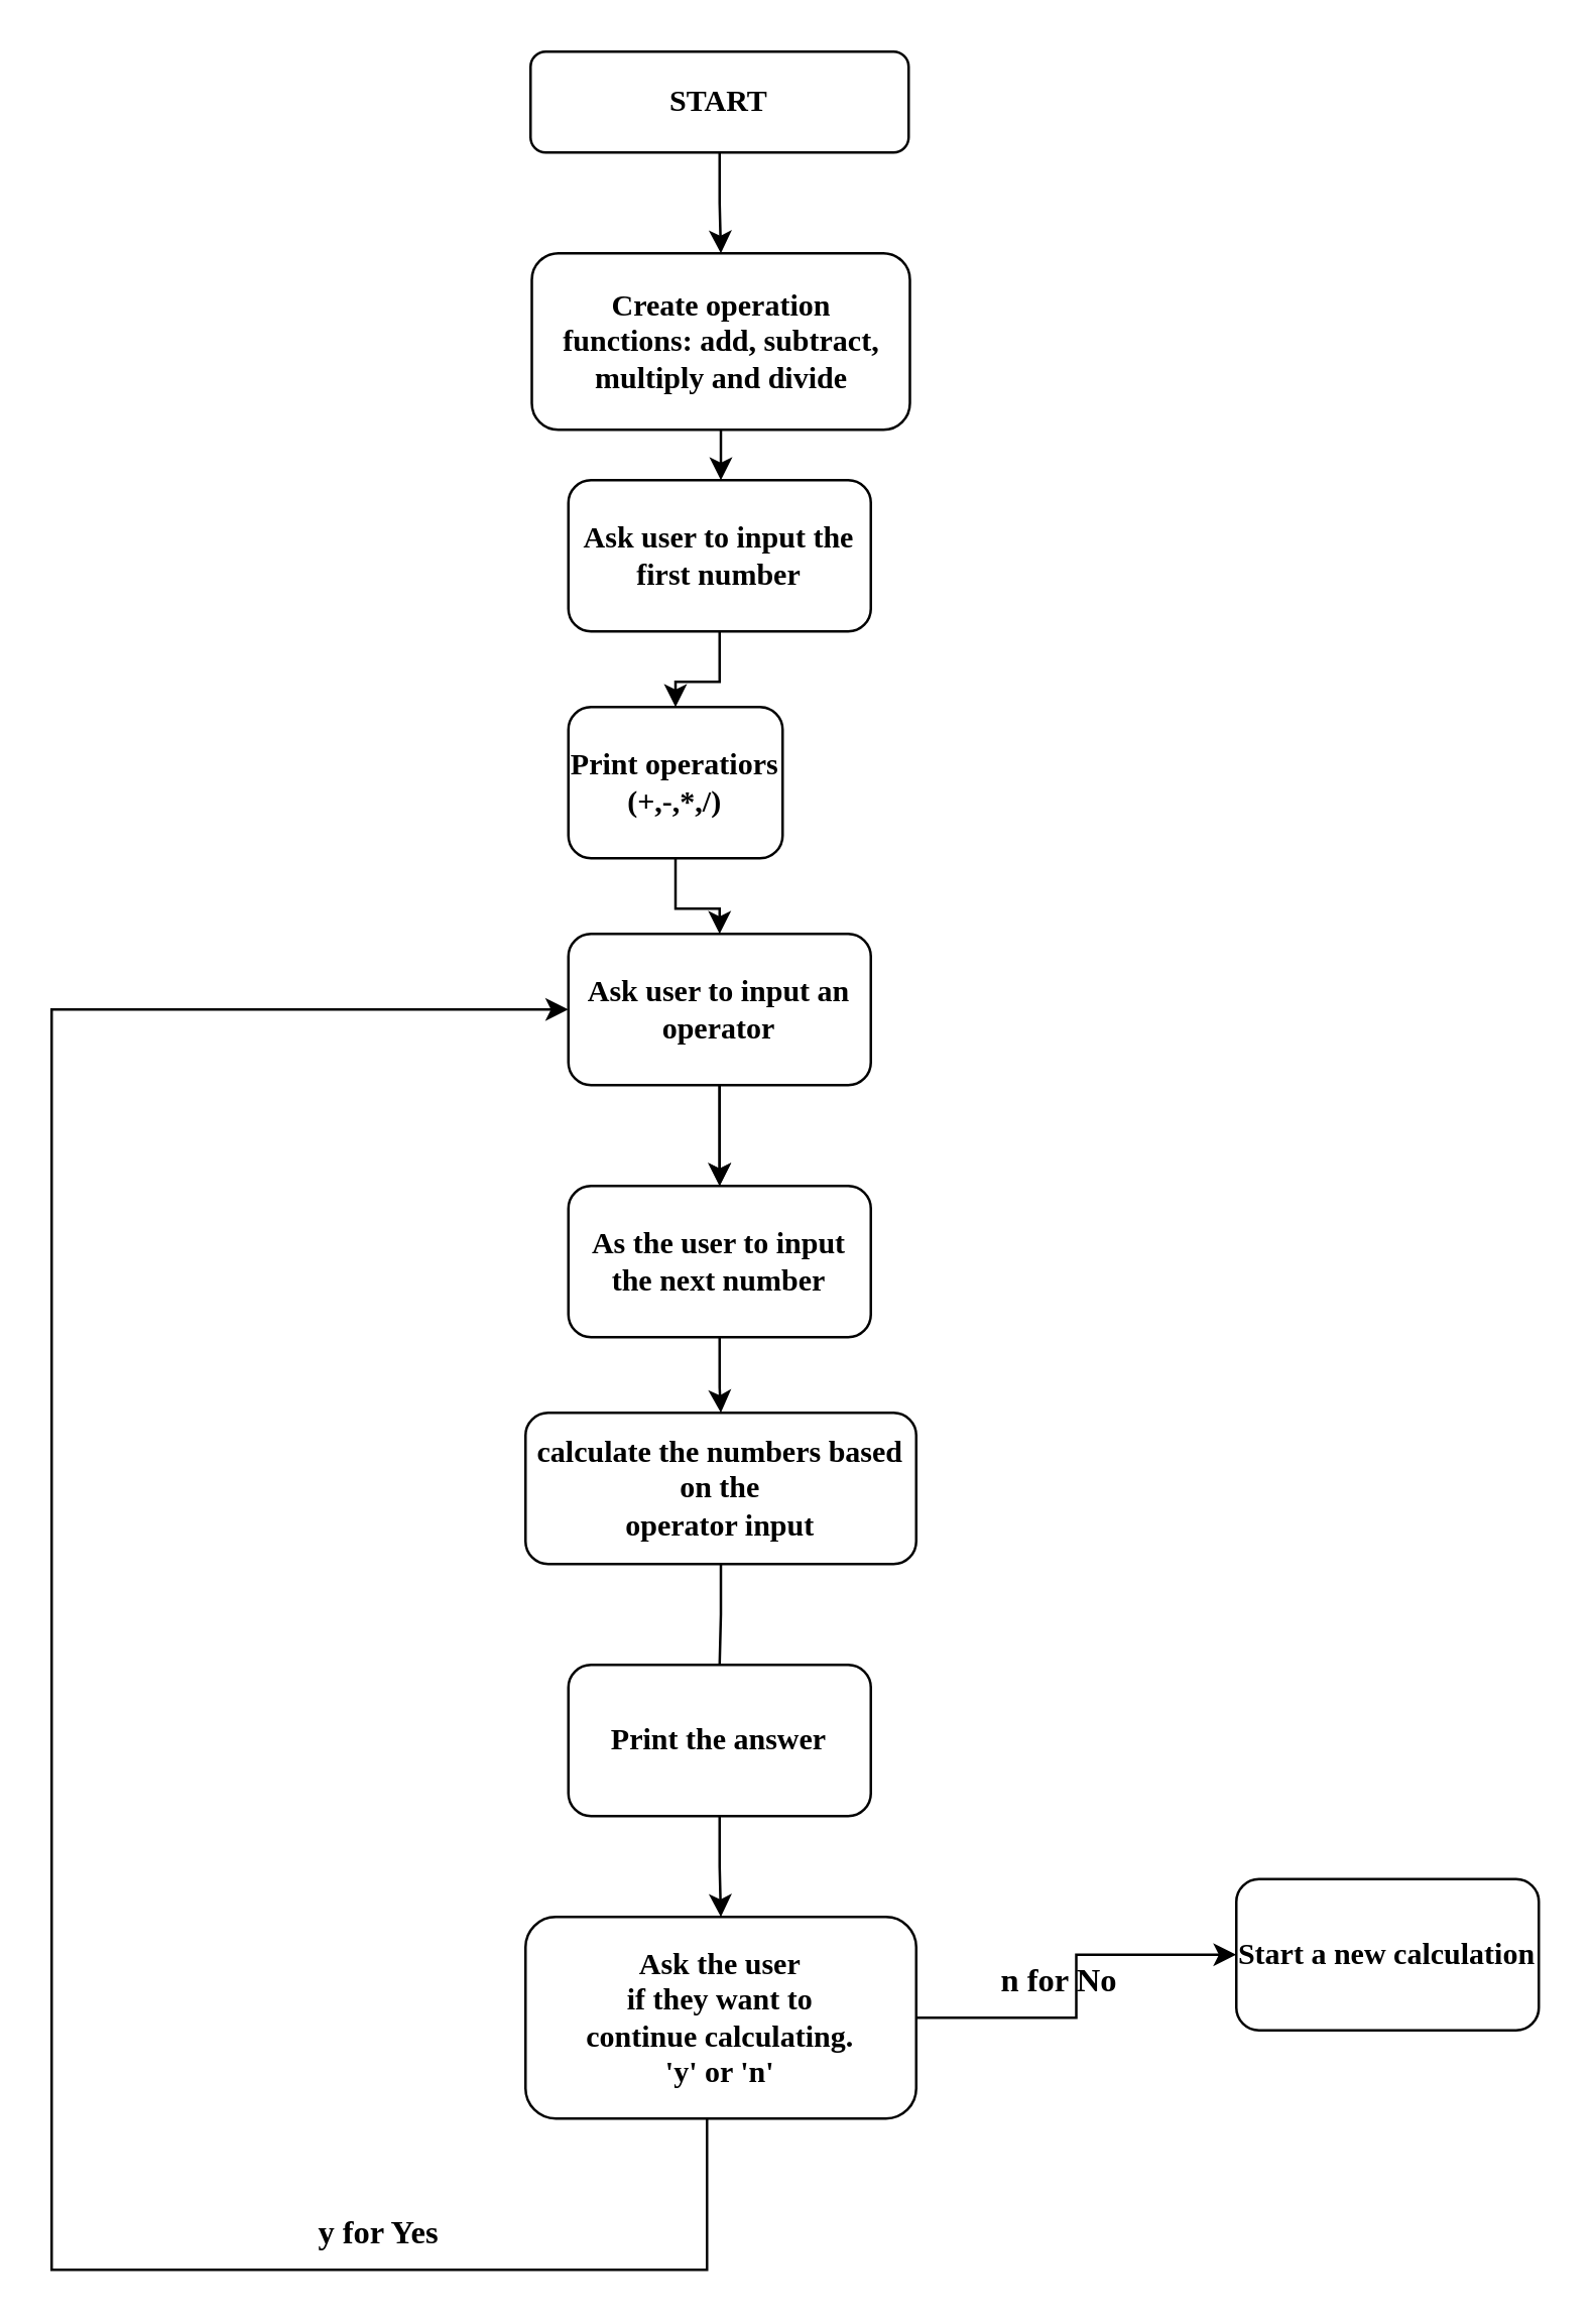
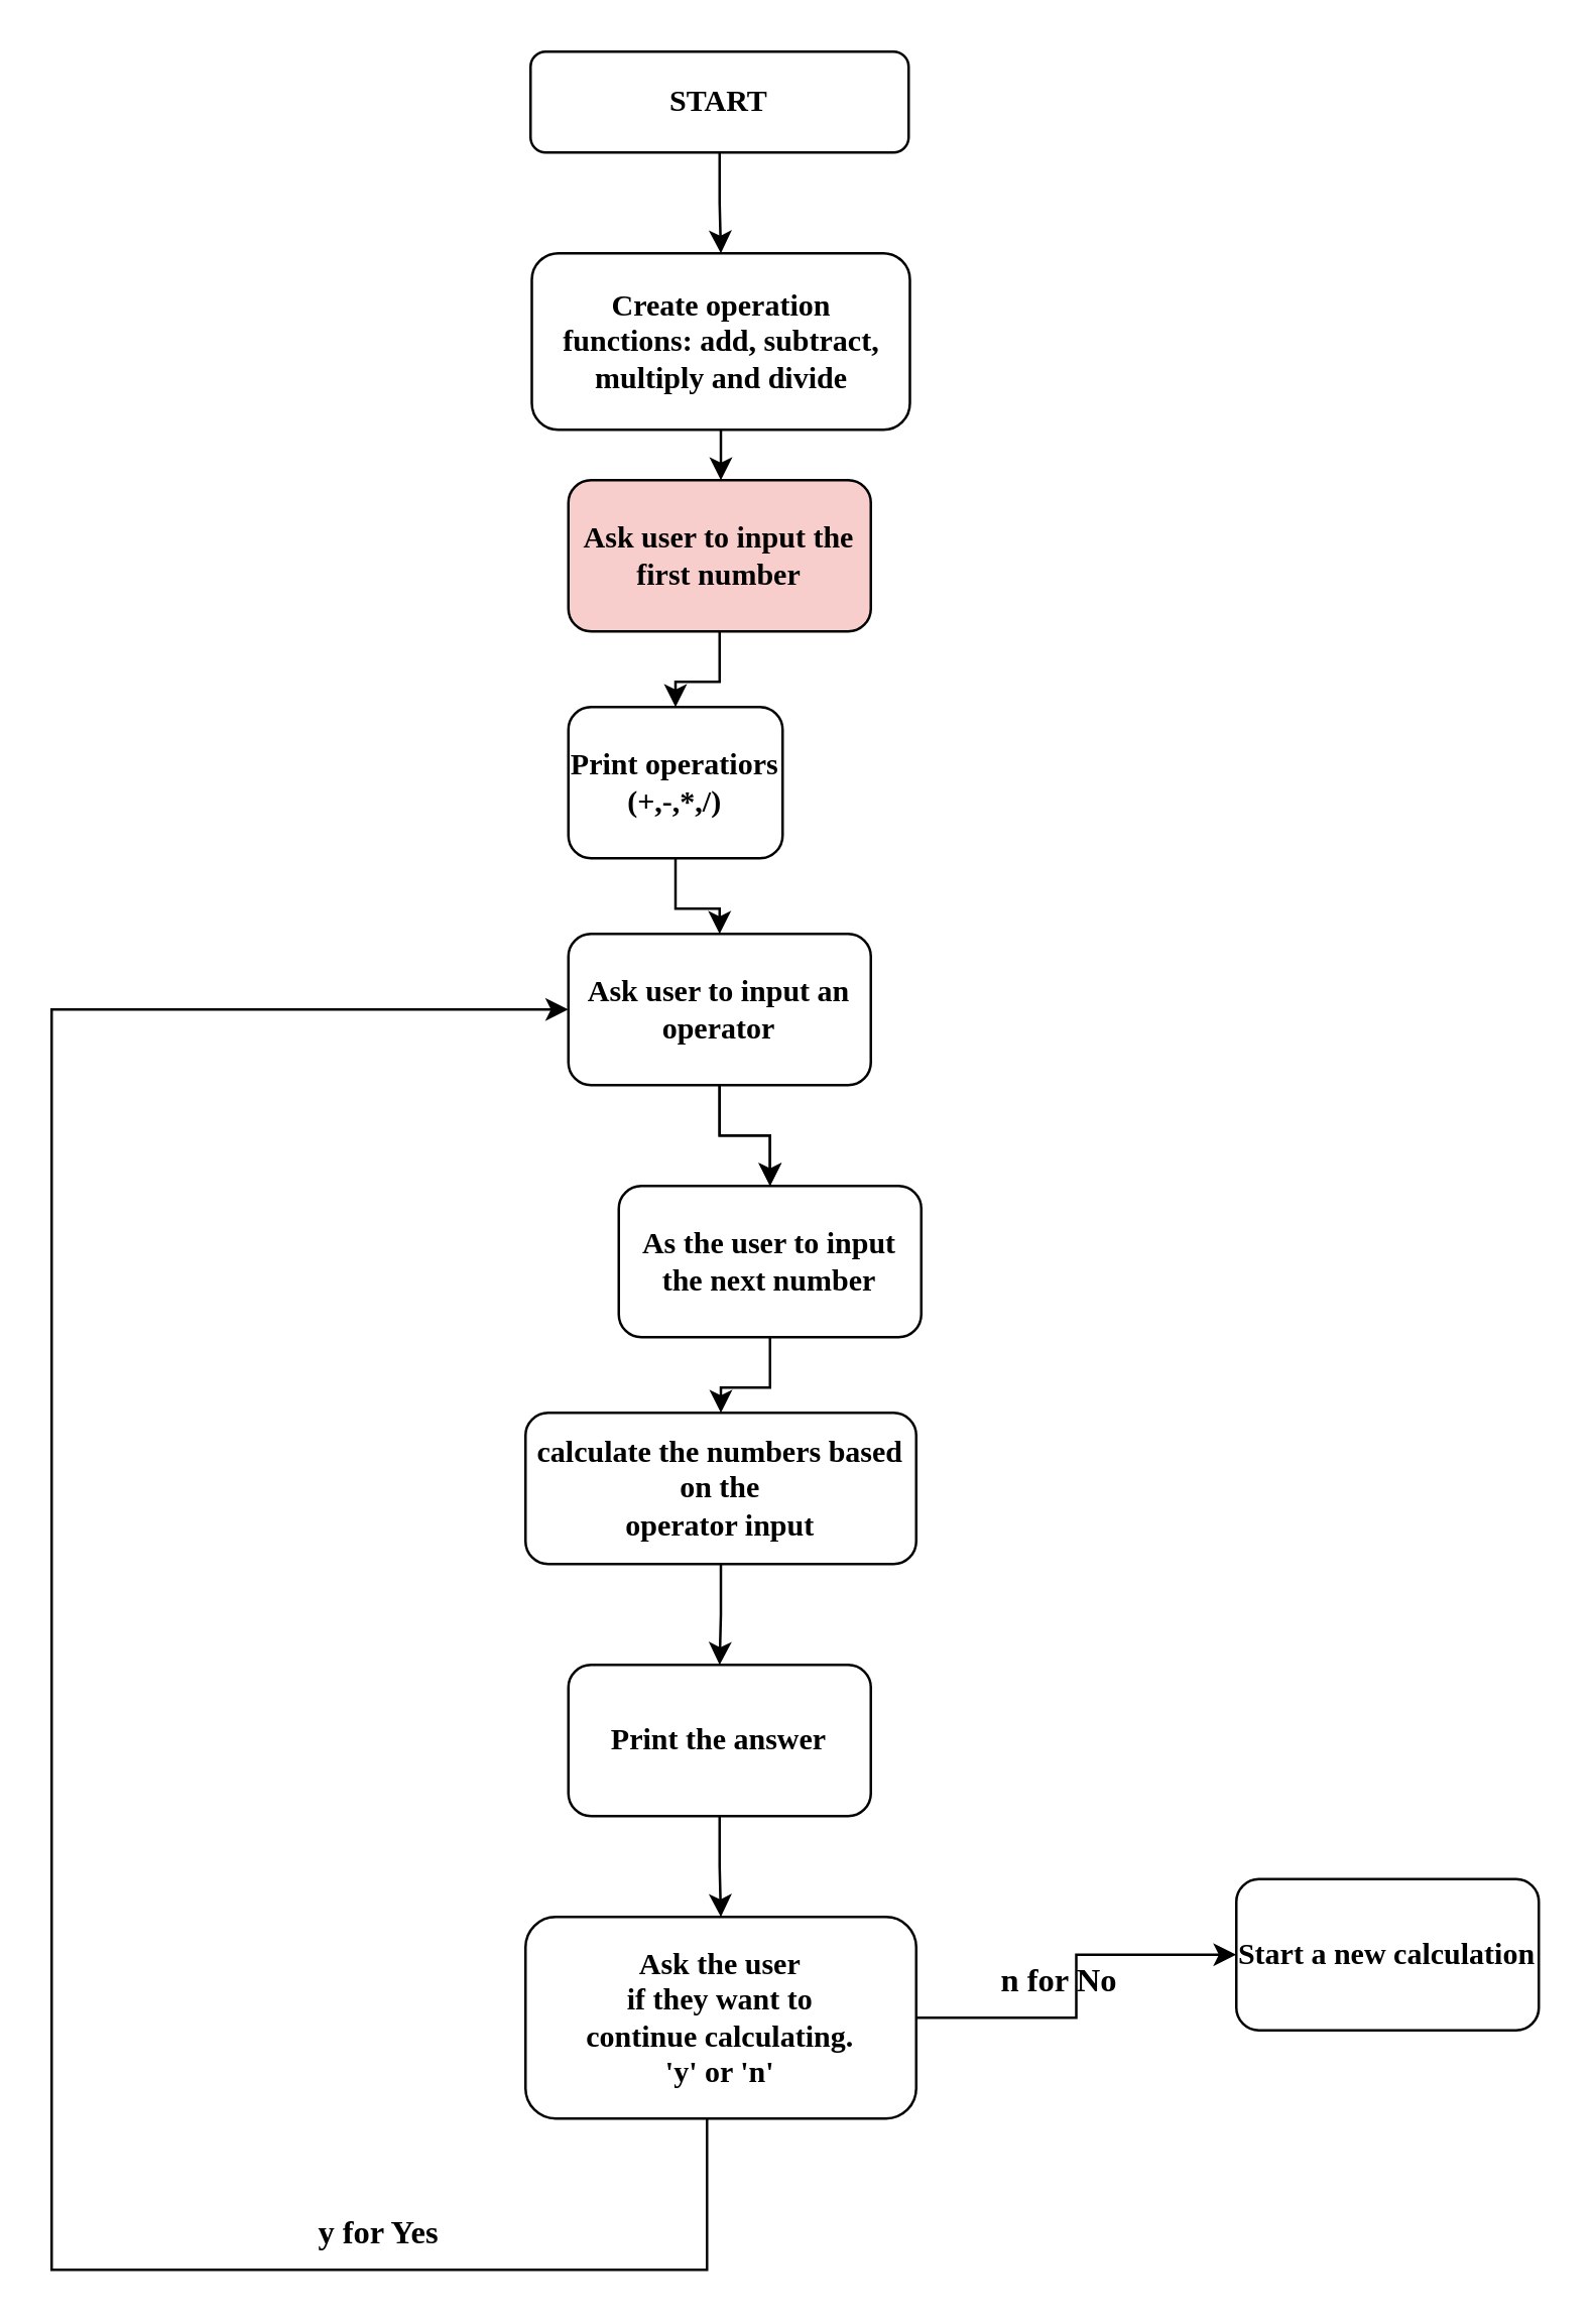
  <mxCell id="0" />
  <mxCell id="1" parent="0" />
  <mxCell id="2" style="edgeStyle=orthogonalEdgeStyle;rounded=0;orthogonalLoop=1;jettySize=auto;html=1;entryX=0.5;entryY=0;entryDx=0;entryDy=0;" parent="1" source="3" target="5" edge="1"><mxGeometry relative="1" as="geometry" /></mxCell>
  <mxCell id="3" value="START" style="rounded=1;whiteSpace=wrap;html=1;fontFamily=Comic Sans MS;fontStyle=1" parent="1" vertex="1"><mxGeometry x="210" y="20" width="150" height="40" as="geometry" /></mxCell>
  <mxCell id="4" style="edgeStyle=orthogonalEdgeStyle;rounded=0;orthogonalLoop=1;jettySize=auto;html=1;entryX=0.5;entryY=0;entryDx=0;entryDy=0;" parent="1" source="5" target="7" edge="1"><mxGeometry relative="1" as="geometry" /></mxCell>
  <mxCell id="5" value="Create operation&lt;br&gt;functions: add, subtract, multiply and divide" style="rounded=1;whiteSpace=wrap;html=1;fontFamily=Comic Sans MS;fontStyle=1" parent="1" vertex="1"><mxGeometry x="210.5" y="100" width="150" height="70" as="geometry" /></mxCell>
  <mxCell id="6" style="edgeStyle=orthogonalEdgeStyle;rounded=0;orthogonalLoop=1;jettySize=auto;html=1;entryX=0.5;entryY=0;entryDx=0;entryDy=0;" parent="1" source="7" target="9" edge="1"><mxGeometry relative="1" as="geometry" /></mxCell>
- <mxCell id="7" value="Ask user to input the first number" style="rounded=1;whiteSpace=wrap;html=1;fontFamily=Comic Sans MS;fontStyle=1" parent="1" vertex="1"><mxGeometry x="225" y="190" width="120" height="60" as="geometry" /></mxCell>
+ <mxCell id="7" value="Ask user to input the first number" style="rounded=1;whiteSpace=wrap;html=1;fontFamily=Comic Sans MS;fontStyle=1;fillColor=#f8cecc;" parent="1" vertex="1"><mxGeometry x="225" y="190" width="120" height="60" as="geometry" /></mxCell>
  <mxCell id="8" value="" style="edgeStyle=orthogonalEdgeStyle;rounded=0;orthogonalLoop=1;jettySize=auto;html=1;" parent="1" source="9" target="12" edge="1"><mxGeometry relative="1" as="geometry" /></mxCell>
  <mxCell id="9" value="Print operatiors&lt;br&gt;(+,-,*,/)" style="rounded=1;whiteSpace=wrap;html=1;fontFamily=Comic Sans MS;fontStyle=1" parent="1" vertex="1"><mxGeometry x="225" y="280" width="85" height="60" as="geometry" /></mxCell>
  <mxCell id="10" value="" style="edgeStyle=orthogonalEdgeStyle;rounded=0;orthogonalLoop=1;jettySize=auto;html=1;" parent="1" source="12" target="14" edge="1"><mxGeometry relative="1" as="geometry" /></mxCell>
  <mxCell id="11" value="" style="edgeStyle=orthogonalEdgeStyle;rounded=0;orthogonalLoop=1;jettySize=auto;html=1;" parent="1" source="12" target="14" edge="1"><mxGeometry relative="1" as="geometry" /></mxCell>
  <mxCell id="12" value="Ask user to input an&lt;br&gt;operator" style="whiteSpace=wrap;html=1;rounded=1;fontFamily=Comic Sans MS;fontStyle=1" parent="1" vertex="1"><mxGeometry x="225" y="370" width="120" height="60" as="geometry" /></mxCell>
  <mxCell id="13" value="" style="edgeStyle=orthogonalEdgeStyle;rounded=0;orthogonalLoop=1;jettySize=auto;html=1;" parent="1" source="14" target="16" edge="1"><mxGeometry relative="1" as="geometry" /></mxCell>
- <mxCell id="14" value="As the user to input&lt;br&gt;the next number" style="whiteSpace=wrap;html=1;rounded=1;fontFamily=Comic Sans MS;fontStyle=1" parent="1" vertex="1"><mxGeometry x="225" y="470" width="120" height="60" as="geometry" /></mxCell>
- <mxCell id="15" value="" style="edgeStyle=orthogonalEdgeStyle;rounded=0;orthogonalLoop=1;jettySize=auto;html=1;endArrow=none;" parent="1" source="16" target="18" edge="1"><mxGeometry relative="1" as="geometry" /></mxCell>
+ <mxCell id="14" value="As the user to input&lt;br&gt;the next number" style="whiteSpace=wrap;html=1;rounded=1;fontFamily=Comic Sans MS;fontStyle=1" parent="1" vertex="1"><mxGeometry x="245" y="470" width="120" height="60" as="geometry" /></mxCell>
+ <mxCell id="15" value="" style="edgeStyle=orthogonalEdgeStyle;rounded=0;orthogonalLoop=1;jettySize=auto;html=1;" parent="1" source="16" target="18" edge="1"><mxGeometry relative="1" as="geometry" /></mxCell>
  <mxCell id="16" value="calculate the numbers based on the&lt;br&gt;operator input" style="whiteSpace=wrap;html=1;rounded=1;fontFamily=Comic Sans MS;fontStyle=1" parent="1" vertex="1"><mxGeometry x="208" y="560" width="155" height="60" as="geometry" /></mxCell>
  <mxCell id="17" value="" style="edgeStyle=orthogonalEdgeStyle;rounded=0;orthogonalLoop=1;jettySize=auto;html=1;" parent="1" source="18" target="20" edge="1"><mxGeometry relative="1" as="geometry" /></mxCell>
  <mxCell id="18" value="Print the answer" style="whiteSpace=wrap;html=1;rounded=1;fontFamily=Comic Sans MS;fontStyle=1" parent="1" vertex="1"><mxGeometry x="225" y="660" width="120" height="60" as="geometry" /></mxCell>
  <mxCell id="19" style="edgeStyle=orthogonalEdgeStyle;rounded=0;orthogonalLoop=1;jettySize=auto;html=1;entryX=0;entryY=0.5;entryDx=0;entryDy=0;" parent="1" source="20" target="22" edge="1"><mxGeometry relative="1" as="geometry" /></mxCell>
  <mxCell id="20" value="Ask the user&lt;br&gt;if they want to&lt;br&gt;continue calculating.&lt;br&gt;'y' or 'n'" style="whiteSpace=wrap;html=1;rounded=1;fontFamily=Comic Sans MS;fontStyle=1" parent="1" vertex="1"><mxGeometry x="208" y="760" width="155" height="80" as="geometry" /></mxCell>
  <mxCell id="21" value="&lt;h3 style=&quot;font-size: 13px;&quot;&gt;y for Yes&lt;/h3&gt;" style="text;html=1;strokeColor=none;fillColor=none;align=center;verticalAlign=middle;whiteSpace=wrap;rounded=0;fontFamily=Comic Sans MS;fontStyle=1;fontSize=13;" parent="1" vertex="1"><mxGeometry x="110" y="870" width="80" height="30" as="geometry" /></mxCell>
  <mxCell id="22" value="Start a new calculation" style="whiteSpace=wrap;html=1;rounded=1;fontFamily=Comic Sans MS;fontStyle=1" parent="1" vertex="1"><mxGeometry x="490" y="745" width="120" height="60" as="geometry" /></mxCell>
  <mxCell id="23" value="n for No" style="text;html=1;strokeColor=none;fillColor=none;align=center;verticalAlign=middle;whiteSpace=wrap;rounded=0;fontStyle=1;fontFamily=Comic Sans MS;fontSize=13;" parent="1" vertex="1"><mxGeometry x="390" y="770" width="60" height="30" as="geometry" /></mxCell>
  <mxCell id="24" value="" style="endArrow=classic;html=1;rounded=0;entryX=0;entryY=0.5;entryDx=0;entryDy=0;" parent="1" edge="1"><mxGeometry width="50" height="50" relative="1" as="geometry"><mxPoint x="280" y="840" as="sourcePoint" /><mxPoint x="225" y="400" as="targetPoint" /><Array as="points"><mxPoint x="280" y="900" /><mxPoint x="20" y="900" /><mxPoint x="20" y="800" /><mxPoint x="20" y="400" /><mxPoint x="145" y="400" /></Array></mxGeometry></mxCell>
